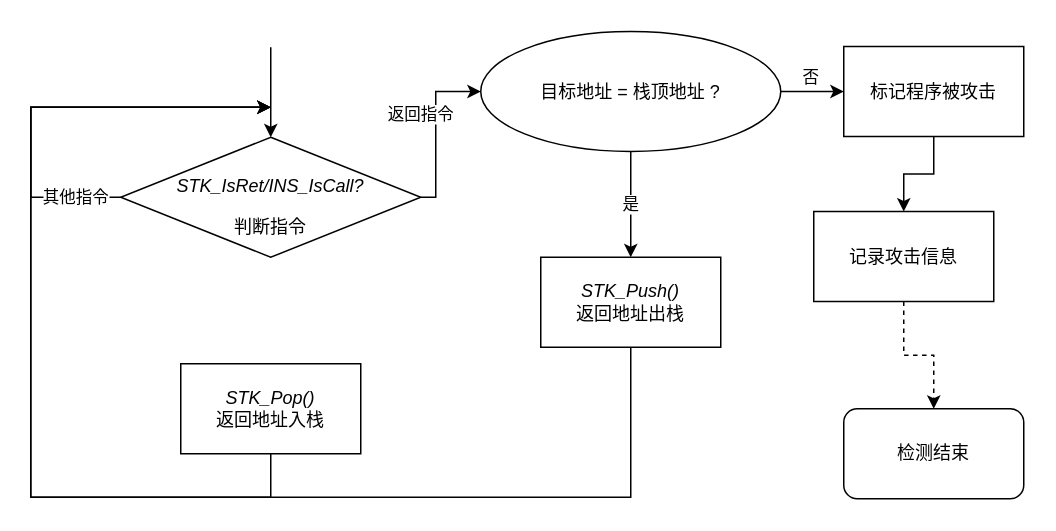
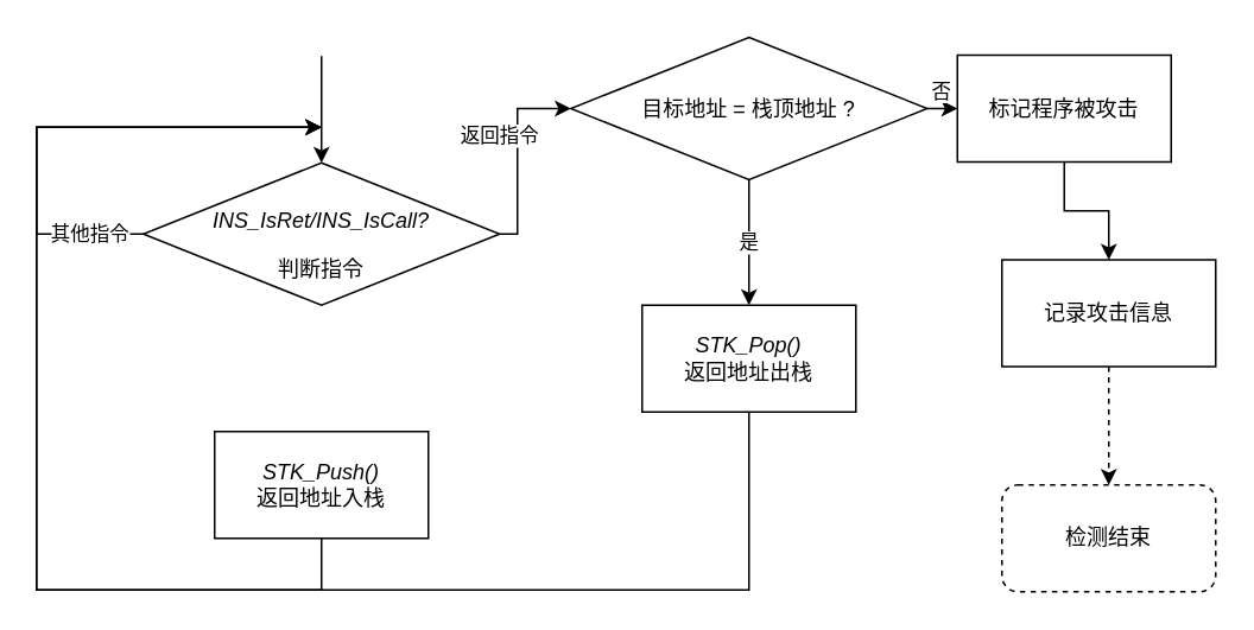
  <mxCell id="0" />
  <mxCell id="1" parent="0" />
  <mxCell id="2" value="其他指令" style="edgeStyle=orthogonalEdgeStyle;rounded=0;orthogonalLoop=1;jettySize=auto;html=1;" edge="1" parent="1" source="3"><mxGeometry x="-0.786" relative="1" as="geometry"><mxPoint x="180" y="71" as="targetPoint" /><Array as="points"><mxPoint x="20" y="131" /><mxPoint x="20" y="71" /></Array><mxPoint as="offset" /></mxGeometry></mxCell>
- <mxCell id="3" value="&lt;p&gt;&lt;i&gt;&lt;span&gt;STK_IsRet/&lt;/span&gt;&lt;/i&gt;&lt;i&gt;&lt;span&gt;&lt;i&gt;&lt;span&gt;INS_IsCall&lt;/span&gt;&lt;/i&gt;?&lt;br&gt;&lt;/span&gt;&lt;/i&gt;&lt;/p&gt;&lt;div&gt;判断指令&lt;br&gt;&lt;/div&gt;" style="rhombus;whiteSpace=wrap;html=1;" parent="1" vertex="1"><mxGeometry x="80" y="91" width="200" height="80" as="geometry" /></mxCell>
+ <mxCell id="3" value="&lt;p&gt;&lt;i&gt;&lt;span&gt;INS_IsRet/&lt;/span&gt;&lt;/i&gt;&lt;i&gt;&lt;span&gt;&lt;i&gt;&lt;span&gt;INS_IsCall&lt;/span&gt;&lt;/i&gt;?&lt;br&gt;&lt;/span&gt;&lt;/i&gt;&lt;/p&gt;&lt;div&gt;判断指令&lt;br&gt;&lt;/div&gt;" style="rhombus;whiteSpace=wrap;html=1;" parent="1" vertex="1"><mxGeometry x="80" y="91" width="200" height="80" as="geometry" /></mxCell>
  <mxCell id="4" value="" style="edgeStyle=orthogonalEdgeStyle;rounded=0;orthogonalLoop=1;jettySize=auto;html=1;" edge="1" parent="1" source="5"><mxGeometry relative="1" as="geometry"><mxPoint x="180" y="71" as="targetPoint" /><Array as="points"><mxPoint x="180" y="331" /><mxPoint x="20" y="331" /><mxPoint x="20" y="71" /></Array></mxGeometry></mxCell>
- <mxCell id="5" value="&lt;div&gt;&lt;i&gt;STK_Pop()&lt;/i&gt;&lt;/div&gt;返回地址入栈" style="rounded=0;whiteSpace=wrap;html=1;" parent="1" vertex="1"><mxGeometry x="120" y="242" width="120" height="60" as="geometry" /></mxCell>
+ <mxCell id="5" value="&lt;div&gt;&lt;i&gt;STK_Push()&lt;/i&gt;&lt;/div&gt;返回地址入栈" style="rounded=0;whiteSpace=wrap;html=1;" parent="1" vertex="1"><mxGeometry x="120" y="242" width="120" height="60" as="geometry" /></mxCell>
  <mxCell id="6" value="" style="edgeStyle=orthogonalEdgeStyle;rounded=0;orthogonalLoop=1;jettySize=auto;html=1;dashed=1;" parent="1" source="9" target="8" edge="1"><mxGeometry relative="1" as="geometry" /></mxCell>
- <mxCell id="7" value="标记程序被攻击" style="rounded=0;whiteSpace=wrap;html=1;" parent="1" vertex="1"><mxGeometry x="562" y="30.5" width="120" height="60" as="geometry" /></mxCell>
- <mxCell id="8" value="检测结束" style="rounded=1;whiteSpace=wrap;html=1;" parent="1" vertex="1"><mxGeometry x="562" y="272" width="120" height="60" as="geometry" /></mxCell>
- <mxCell id="9" value="记录攻击信息" style="rounded=0;whiteSpace=wrap;html=1;" parent="1" vertex="1"><mxGeometry x="542" y="140.5" width="120" height="60" as="geometry" /></mxCell>
+ <mxCell id="7" value="标记程序被攻击" style="rounded=0;whiteSpace=wrap;html=1;" parent="1" vertex="1"><mxGeometry x="537" y="30.5" width="120" height="60" as="geometry" /></mxCell>
+ <mxCell id="8" value="检测结束" style="rounded=1;whiteSpace=wrap;html=1;dashed=1;" parent="1" vertex="1"><mxGeometry x="562" y="272" width="120" height="60" as="geometry" /></mxCell>
+ <mxCell id="9" value="记录攻击信息" style="rounded=0;whiteSpace=wrap;html=1;" parent="1" vertex="1"><mxGeometry x="562" y="145.5" width="120" height="60" as="geometry" /></mxCell>
  <mxCell id="10" value="" style="edgeStyle=orthogonalEdgeStyle;rounded=0;orthogonalLoop=1;jettySize=auto;html=1;" parent="1" source="7" target="9" edge="1"><mxGeometry relative="1" as="geometry"><mxPoint x="622" y="70.5" as="sourcePoint" /><mxPoint x="622" y="190.5" as="targetPoint" /></mxGeometry></mxCell>
  <mxCell id="11" value="" style="edgeStyle=orthogonalEdgeStyle;rounded=0;orthogonalLoop=1;jettySize=auto;html=1;" edge="1" parent="1"><mxGeometry relative="1" as="geometry"><mxPoint x="180" y="51" as="sourcePoint" /><mxPoint x="180" y="91" as="targetPoint" /><Array as="points"><mxPoint x="180" y="31" /><mxPoint x="180" y="31" /></Array></mxGeometry></mxCell>
  <mxCell id="12" value="返回指令" style="edgeStyle=orthogonalEdgeStyle;rounded=0;orthogonalLoop=1;jettySize=auto;html=1;entryX=0;entryY=0.5;entryDx=0;entryDy=0;" edge="1" parent="1" target="16"><mxGeometry x="0.176" y="10" relative="1" as="geometry"><mxPoint x="280" y="131" as="sourcePoint" /><mxPoint x="330" y="61" as="targetPoint" /><Array as="points"><mxPoint x="290" y="131" /></Array><mxPoint as="offset" /></mxGeometry></mxCell>
  <mxCell id="13" value="" style="edgeStyle=orthogonalEdgeStyle;rounded=0;orthogonalLoop=1;jettySize=auto;html=1;exitX=0.5;exitY=1;exitDx=0;exitDy=0;" edge="1" parent="1" source="17"><mxGeometry x="-0.592" relative="1" as="geometry"><mxPoint x="420" y="251" as="sourcePoint" /><mxPoint x="180" y="71" as="targetPoint" /><Array as="points"><mxPoint x="420" y="331" /><mxPoint x="20" y="331" /><mxPoint x="20" y="71" /></Array><mxPoint as="offset" /></mxGeometry></mxCell>
  <mxCell id="14" value="否" style="edgeStyle=orthogonalEdgeStyle;rounded=0;orthogonalLoop=1;jettySize=auto;html=1;entryX=0;entryY=0.5;entryDx=0;entryDy=0;exitX=1;exitY=0.5;exitDx=0;exitDy=0;" edge="1" parent="1" source="16" target="7"><mxGeometry x="-0.048" y="10" relative="1" as="geometry"><mxPoint x="530.75" y="61" as="sourcePoint" /><mxPoint as="offset" /></mxGeometry></mxCell>
  <mxCell id="15" value="是" style="edgeStyle=orthogonalEdgeStyle;rounded=0;orthogonalLoop=1;jettySize=auto;html=1;" edge="1" parent="1" source="16" target="17"><mxGeometry relative="1" as="geometry" /></mxCell>
- <mxCell id="16" value="目标地址 = 栈顶地址 ?" style="ellipse;whiteSpace=wrap;html=1;" vertex="1" parent="1"><mxGeometry x="320" y="20.5" width="200" height="80" as="geometry" /></mxCell>
- <mxCell id="17" value="&lt;div&gt;&lt;i&gt;STK_Push()&lt;/i&gt;&lt;/div&gt;返回地址出栈" style="rounded=0;whiteSpace=wrap;html=1;" vertex="1" parent="1"><mxGeometry x="360" y="171" width="120" height="60" as="geometry" /></mxCell>
+ <mxCell id="16" value="目标地址 = 栈顶地址 ?" style="rhombus;whiteSpace=wrap;html=1;" vertex="1" parent="1"><mxGeometry x="320" y="20.5" width="200" height="80" as="geometry" /></mxCell>
+ <mxCell id="17" value="&lt;div&gt;&lt;i&gt;STK_Pop()&lt;/i&gt;&lt;/div&gt;返回地址出栈" style="rounded=0;whiteSpace=wrap;html=1;" vertex="1" parent="1"><mxGeometry x="360" y="171" width="120" height="60" as="geometry" /></mxCell>
